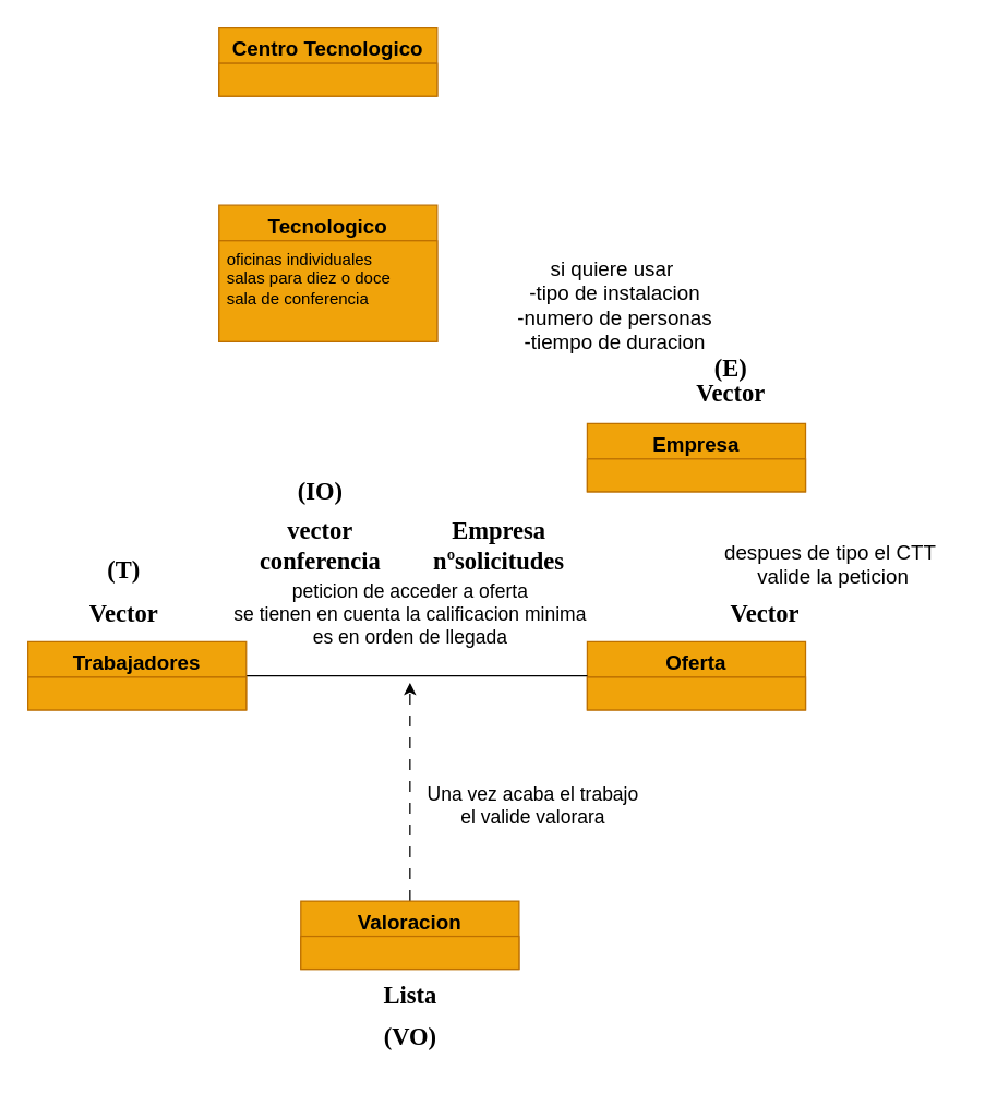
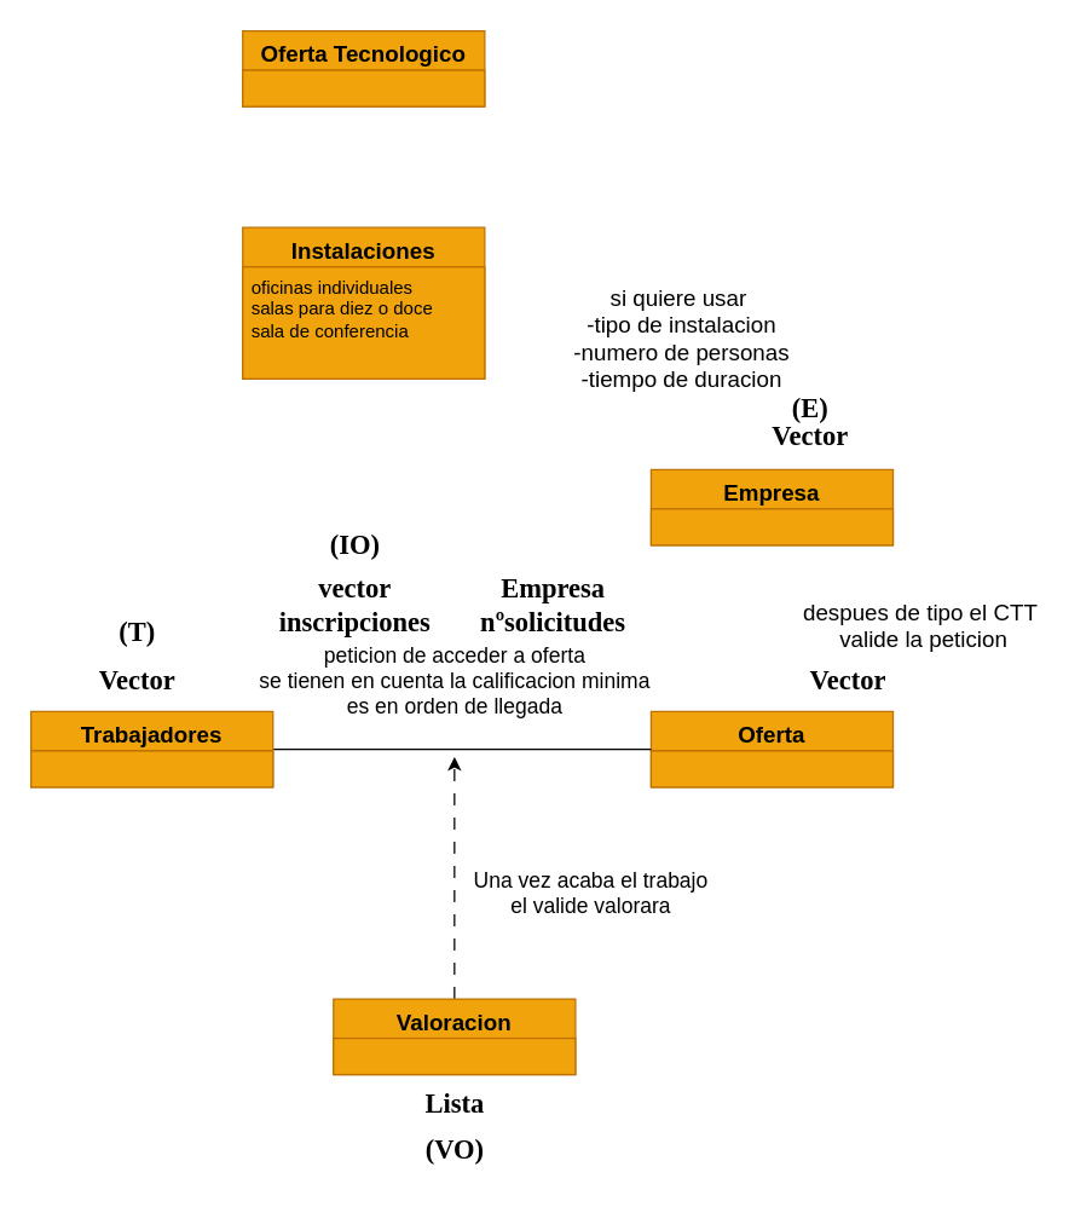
  <mxCell id="0" />
  <mxCell id="1" parent="0" />
- <mxCell id="2" value="&lt;font style=&quot;font-size: 15px;&quot;&gt;Centro Tecnologico&lt;/font&gt;" style="swimlane;fontStyle=1;align=center;verticalAlign=top;childLayout=stackLayout;horizontal=1;startSize=26;horizontalStack=0;resizeParent=1;resizeParentMax=0;resizeLast=0;collapsible=1;marginBottom=0;whiteSpace=wrap;html=1;fillColor=#f0a30a;fontColor=#000000;strokeColor=#BD7000;" vertex="1" parent="1"><mxGeometry x="160" y="20" width="160" height="50" as="geometry" /></mxCell>
+ <mxCell id="2" value="&lt;font style=&quot;font-size: 15px;&quot;&gt;Oferta Tecnologico&lt;/font&gt;" style="swimlane;fontStyle=1;align=center;verticalAlign=top;childLayout=stackLayout;horizontal=1;startSize=26;horizontalStack=0;resizeParent=1;resizeParentMax=0;resizeLast=0;collapsible=1;marginBottom=0;whiteSpace=wrap;html=1;fillColor=#f0a30a;fontColor=#000000;strokeColor=#BD7000;" vertex="1" parent="1"><mxGeometry x="160" y="20" width="160" height="50" as="geometry" /></mxCell>
  <mxCell id="3" value="" style="text;strokeColor=#BD7000;fillColor=#f0a30a;align=left;verticalAlign=top;spacingLeft=4;spacingRight=4;overflow=hidden;rotatable=0;points=[[0,0.5],[1,0.5]];portConstraint=eastwest;whiteSpace=wrap;html=1;fontColor=#000000;" vertex="1" parent="2"><mxGeometry y="26" width="160" height="24" as="geometry" /></mxCell>
- <mxCell id="4" value="&lt;font style=&quot;font-size: 15px;&quot;&gt;Tecnologico&lt;/font&gt;" style="swimlane;fontStyle=1;align=center;verticalAlign=top;childLayout=stackLayout;horizontal=1;startSize=26;horizontalStack=0;resizeParent=1;resizeParentMax=0;resizeLast=0;collapsible=1;marginBottom=0;whiteSpace=wrap;html=1;fillColor=#f0a30a;fontColor=#000000;strokeColor=#BD7000;" vertex="1" parent="1"><mxGeometry x="160" y="150" width="160" height="100" as="geometry" /></mxCell>
+ <mxCell id="4" value="&lt;font style=&quot;font-size: 15px;&quot;&gt;Instalaciones&lt;/font&gt;" style="swimlane;fontStyle=1;align=center;verticalAlign=top;childLayout=stackLayout;horizontal=1;startSize=26;horizontalStack=0;resizeParent=1;resizeParentMax=0;resizeLast=0;collapsible=1;marginBottom=0;whiteSpace=wrap;html=1;fillColor=#f0a30a;fontColor=#000000;strokeColor=#BD7000;" vertex="1" parent="1"><mxGeometry x="160" y="150" width="160" height="100" as="geometry" /></mxCell>
  <mxCell id="5" value="oficinas individuales&lt;br&gt;salas para diez o doce&lt;br&gt;sala de conferencia" style="text;strokeColor=#BD7000;fillColor=#f0a30a;align=left;verticalAlign=top;spacingLeft=4;spacingRight=4;overflow=hidden;rotatable=0;points=[[0,0.5],[1,0.5]];portConstraint=eastwest;whiteSpace=wrap;html=1;fontColor=#000000;" vertex="1" parent="4"><mxGeometry y="26" width="160" height="74" as="geometry" /></mxCell>
  <mxCell id="6" value="&lt;font style=&quot;font-size: 15px;&quot;&gt;Empresa&lt;/font&gt;" style="swimlane;fontStyle=1;align=center;verticalAlign=top;childLayout=stackLayout;horizontal=1;startSize=26;horizontalStack=0;resizeParent=1;resizeParentMax=0;resizeLast=0;collapsible=1;marginBottom=0;whiteSpace=wrap;html=1;fillColor=#f0a30a;fontColor=#000000;strokeColor=#BD7000;" vertex="1" parent="1"><mxGeometry x="430" y="310" width="160" height="50" as="geometry" /></mxCell>
  <mxCell id="7" value="" style="text;strokeColor=#BD7000;fillColor=#f0a30a;align=left;verticalAlign=top;spacingLeft=4;spacingRight=4;overflow=hidden;rotatable=0;points=[[0,0.5],[1,0.5]];portConstraint=eastwest;whiteSpace=wrap;html=1;fontColor=#000000;" vertex="1" parent="6"><mxGeometry y="26" width="160" height="24" as="geometry" /></mxCell>
  <mxCell id="8" value="&lt;font style=&quot;font-size: 15px;&quot;&gt;si quiere usar&amp;nbsp;&lt;br&gt;-tipo de instalacion&lt;br&gt;-numero de personas&lt;br&gt;-tiempo de duracion&lt;/font&gt;" style="text;html=1;align=center;verticalAlign=middle;resizable=0;points=[];autosize=1;strokeColor=none;fillColor=none;" vertex="1" parent="1"><mxGeometry x="365" y="178" width="170" height="90" as="geometry" /></mxCell>
  <mxCell id="9" value="&lt;font style=&quot;font-size: 15px;&quot;&gt;Oferta&lt;/font&gt;" style="swimlane;fontStyle=1;align=center;verticalAlign=top;childLayout=stackLayout;horizontal=1;startSize=26;horizontalStack=0;resizeParent=1;resizeParentMax=0;resizeLast=0;collapsible=1;marginBottom=0;whiteSpace=wrap;html=1;fillColor=#f0a30a;fontColor=#000000;strokeColor=#BD7000;" vertex="1" parent="1"><mxGeometry x="430" y="470" width="160" height="50" as="geometry" /></mxCell>
  <mxCell id="10" value="" style="text;strokeColor=#BD7000;fillColor=#f0a30a;align=left;verticalAlign=top;spacingLeft=4;spacingRight=4;overflow=hidden;rotatable=0;points=[[0,0.5],[1,0.5]];portConstraint=eastwest;whiteSpace=wrap;html=1;fontColor=#000000;" vertex="1" parent="9"><mxGeometry y="26" width="160" height="24" as="geometry" /></mxCell>
  <mxCell id="11" value="&lt;font style=&quot;font-size: 15px;&quot;&gt;despues de tipo el CTT&amp;nbsp;&lt;br&gt;valide la peticion&lt;/font&gt;" style="text;html=1;align=center;verticalAlign=middle;resizable=0;points=[];autosize=1;strokeColor=none;fillColor=none;" vertex="1" parent="1"><mxGeometry x="520" y="388" width="180" height="50" as="geometry" /></mxCell>
  <mxCell id="12" style="edgeStyle=orthogonalEdgeStyle;rounded=0;orthogonalLoop=1;jettySize=auto;html=1;endArrow=none;" edge="1" parent="1" source="13" target="9"><mxGeometry relative="1" as="geometry" /></mxCell>
  <mxCell id="13" value="&lt;font style=&quot;font-size: 15px;&quot;&gt;Trabajadores&lt;/font&gt;" style="swimlane;fontStyle=1;align=center;verticalAlign=top;childLayout=stackLayout;horizontal=1;startSize=26;horizontalStack=0;resizeParent=1;resizeParentMax=0;resizeLast=0;collapsible=1;marginBottom=0;whiteSpace=wrap;html=1;fillColor=#f0a30a;fontColor=#000000;strokeColor=#BD7000;" vertex="1" parent="1"><mxGeometry x="20" y="470" width="160" height="50" as="geometry" /></mxCell>
  <mxCell id="14" value="" style="text;strokeColor=#BD7000;fillColor=#f0a30a;align=left;verticalAlign=top;spacingLeft=4;spacingRight=4;overflow=hidden;rotatable=0;points=[[0,0.5],[1,0.5]];portConstraint=eastwest;whiteSpace=wrap;html=1;fontColor=#000000;" vertex="1" parent="13"><mxGeometry y="26" width="160" height="24" as="geometry" /></mxCell>
  <mxCell id="15" value="&lt;font style=&quot;font-size: 14px;&quot;&gt;peticion de acceder a oferta&lt;br&gt;se tienen en cuenta la calificacion minima&lt;br&gt;es en orden de llegada&lt;/font&gt;" style="text;html=1;align=center;verticalAlign=middle;resizable=0;points=[];autosize=1;strokeColor=none;fillColor=none;" vertex="1" parent="1"><mxGeometry x="160" y="420" width="280" height="60" as="geometry" /></mxCell>
  <mxCell id="16" style="edgeStyle=orthogonalEdgeStyle;rounded=0;orthogonalLoop=1;jettySize=auto;html=1;dashed=1;dashPattern=8 8;" edge="1" parent="1" source="17"><mxGeometry relative="1" as="geometry"><mxPoint x="300" y="500" as="targetPoint" /></mxGeometry></mxCell>
  <mxCell id="17" value="&lt;font style=&quot;font-size: 15px;&quot;&gt;Valoracion&lt;/font&gt;" style="swimlane;fontStyle=1;align=center;verticalAlign=top;childLayout=stackLayout;horizontal=1;startSize=26;horizontalStack=0;resizeParent=1;resizeParentMax=0;resizeLast=0;collapsible=1;marginBottom=0;whiteSpace=wrap;html=1;fillColor=#f0a30a;fontColor=#000000;strokeColor=#BD7000;" vertex="1" parent="1"><mxGeometry x="220" y="660" width="160" height="50" as="geometry" /></mxCell>
  <mxCell id="18" value="" style="text;strokeColor=#BD7000;fillColor=#f0a30a;align=left;verticalAlign=top;spacingLeft=4;spacingRight=4;overflow=hidden;rotatable=0;points=[[0,0.5],[1,0.5]];portConstraint=eastwest;whiteSpace=wrap;html=1;fontColor=#000000;" vertex="1" parent="17"><mxGeometry y="26" width="160" height="24" as="geometry" /></mxCell>
  <mxCell id="19" value="&lt;font style=&quot;font-size: 14px;&quot;&gt;Una vez acaba el trabajo&lt;br&gt;el valide valorara&lt;/font&gt;" style="text;html=1;align=center;verticalAlign=middle;resizable=0;points=[];autosize=1;strokeColor=none;fillColor=none;" vertex="1" parent="1"><mxGeometry x="300" y="565" width="180" height="50" as="geometry" /></mxCell>
  <mxCell id="20" value="&lt;font face=&quot;Comic Sans MS&quot; style=&quot;font-size: 18px;&quot;&gt;&lt;b&gt;Vector&lt;/b&gt;&lt;/font&gt;" style="text;html=1;align=center;verticalAlign=middle;resizable=0;points=[];autosize=1;strokeColor=none;fillColor=none;" vertex="1" parent="1"><mxGeometry x="50" y="430" width="80" height="40" as="geometry" /></mxCell>
  <mxCell id="21" value="&lt;font face=&quot;Comic Sans MS&quot; style=&quot;font-size: 18px;&quot;&gt;&lt;b&gt;Vector&lt;/b&gt;&lt;/font&gt;" style="text;html=1;align=center;verticalAlign=middle;resizable=0;points=[];autosize=1;strokeColor=none;fillColor=none;" vertex="1" parent="1"><mxGeometry x="520" y="430" width="80" height="40" as="geometry" /></mxCell>
  <mxCell id="22" value="&lt;font face=&quot;Comic Sans MS&quot; style=&quot;font-size: 18px;&quot;&gt;&lt;b&gt;Empresa&lt;br&gt;nºsolicitudes&lt;br&gt;&lt;/b&gt;&lt;/font&gt;" style="text;html=1;align=center;verticalAlign=middle;resizable=0;points=[];autosize=1;strokeColor=none;fillColor=none;" vertex="1" parent="1"><mxGeometry x="300" y="370" width="130" height="60" as="geometry" /></mxCell>
  <mxCell id="23" value="&lt;font face=&quot;Comic Sans MS&quot; style=&quot;font-size: 18px;&quot;&gt;&lt;b&gt;Vector&lt;/b&gt;&lt;/font&gt;" style="text;html=1;align=center;verticalAlign=middle;resizable=0;points=[];autosize=1;strokeColor=none;fillColor=none;" vertex="1" parent="1"><mxGeometry x="495" y="268" width="80" height="40" as="geometry" /></mxCell>
  <mxCell id="24" value="&lt;font face=&quot;Comic Sans MS&quot; style=&quot;font-size: 18px;&quot;&gt;&lt;b&gt;Lista&lt;/b&gt;&lt;/font&gt;" style="text;html=1;align=center;verticalAlign=middle;resizable=0;points=[];autosize=1;strokeColor=none;fillColor=none;" vertex="1" parent="1"><mxGeometry x="265" y="710" width="70" height="40" as="geometry" /></mxCell>
- <mxCell id="25" value="&lt;font face=&quot;Comic Sans MS&quot; style=&quot;font-size: 18px;&quot;&gt;&lt;b&gt;vector&lt;br&gt;conferencia&lt;br&gt;&lt;/b&gt;&lt;/font&gt;" style="text;html=1;align=center;verticalAlign=middle;resizable=0;points=[];autosize=1;strokeColor=none;fillColor=none;" vertex="1" parent="1"><mxGeometry x="169" y="370" width="130" height="60" as="geometry" /></mxCell>
+ <mxCell id="25" value="&lt;font face=&quot;Comic Sans MS&quot; style=&quot;font-size: 18px;&quot;&gt;&lt;b&gt;vector&lt;br&gt;inscripciones&lt;br&gt;&lt;/b&gt;&lt;/font&gt;" style="text;html=1;align=center;verticalAlign=middle;resizable=0;points=[];autosize=1;strokeColor=none;fillColor=none;" vertex="1" parent="1"><mxGeometry x="169" y="370" width="130" height="60" as="geometry" /></mxCell>
  <mxCell id="26" value="&lt;font face=&quot;Comic Sans MS&quot; style=&quot;font-size: 18px;&quot;&gt;&lt;b&gt;(T)&lt;/b&gt;&lt;/font&gt;" style="text;html=1;align=center;verticalAlign=middle;resizable=0;points=[];autosize=1;strokeColor=none;fillColor=none;" vertex="1" parent="1"><mxGeometry x="65" y="398" width="50" height="40" as="geometry" /></mxCell>
  <mxCell id="27" value="&lt;font face=&quot;Comic Sans MS&quot; style=&quot;font-size: 18px;&quot;&gt;&lt;b&gt;(IO)&lt;/b&gt;&lt;/font&gt;" style="text;html=1;align=center;verticalAlign=middle;resizable=0;points=[];autosize=1;strokeColor=none;fillColor=none;" vertex="1" parent="1"><mxGeometry x="204" y="340" width="60" height="40" as="geometry" /></mxCell>
  <mxCell id="28" value="&lt;font face=&quot;Comic Sans MS&quot; style=&quot;font-size: 18px;&quot;&gt;&lt;b&gt;(VO)&lt;/b&gt;&lt;/font&gt;" style="text;html=1;align=center;verticalAlign=middle;resizable=0;points=[];autosize=1;strokeColor=none;fillColor=none;" vertex="1" parent="1"><mxGeometry x="270" y="740" width="60" height="40" as="geometry" /></mxCell>
  <mxCell id="29" value="&lt;font face=&quot;Comic Sans MS&quot;&gt;&lt;span style=&quot;font-size: 18px;&quot;&gt;&lt;b&gt;(E)&lt;/b&gt;&lt;/span&gt;&lt;/font&gt;" style="text;html=1;align=center;verticalAlign=middle;resizable=0;points=[];autosize=1;strokeColor=none;fillColor=none;" vertex="1" parent="1"><mxGeometry x="510" y="250" width="50" height="40" as="geometry" /></mxCell>
